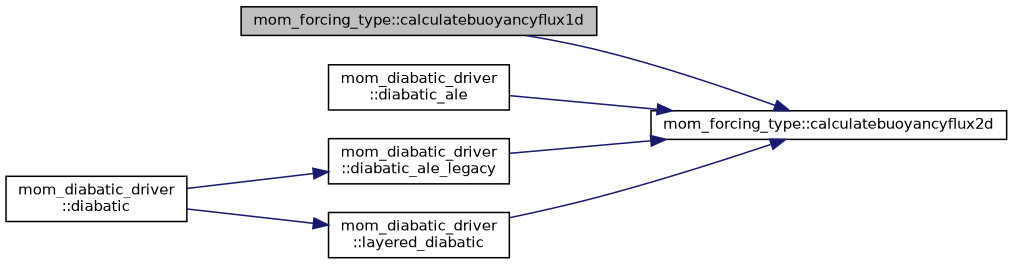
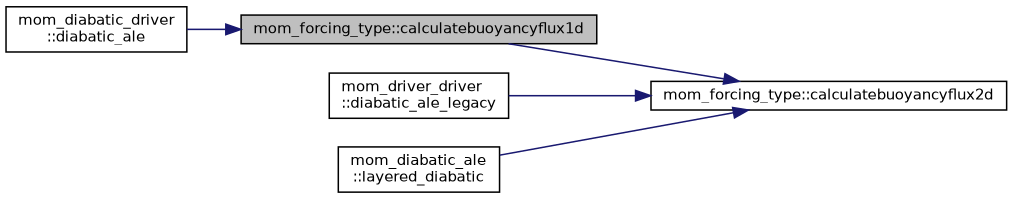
  digraph {
    rankdir=RL
    node [color=black fillcolor=white fontname=Helvetica fontsize=10 shape=record style=filled]
    edge [color=midnightblue dir=back fontname=Helvetica fontsize=10 labelfontname=Helvetica labelfontsize=10 style=solid]
    n1 [fillcolor=grey75 fontcolor=black height=0.2 label="mom_forcing_type::calculatebuoyancyflux1d" width=0.4]
    n2 [height=0.2 label="mom_forcing_type::calculatebuoyancyflux2d" width=0.4]
    n3 [height=0.2 label="mom_diabatic_driver\l::diabatic_ale" width=0.4]
-   n4 [height=0.2 label="mom_diabatic_driver\l::diabatic_ale_legacy" width=0.4]
-   n5 [height=0.2 label="mom_diabatic_driver\l::layered_diabatic" width=0.4]
-   n6 [height=0.2 label="mom_diabatic_driver\l::diabatic" width=0.4]
+   n4 [height=0.2 label="mom_driver_driver\l::diabatic_ale_legacy" width=0.4]
+   n5 [height=0.2 label="mom_diabatic_ale\l::layered_diabatic" width=0.4]
    n2 -> n1
-   n2 -> n3
+   n1 -> n3
    n2 -> n4
    n2 -> n5
-   n4 -> n6
-   n5 -> n6
  }
